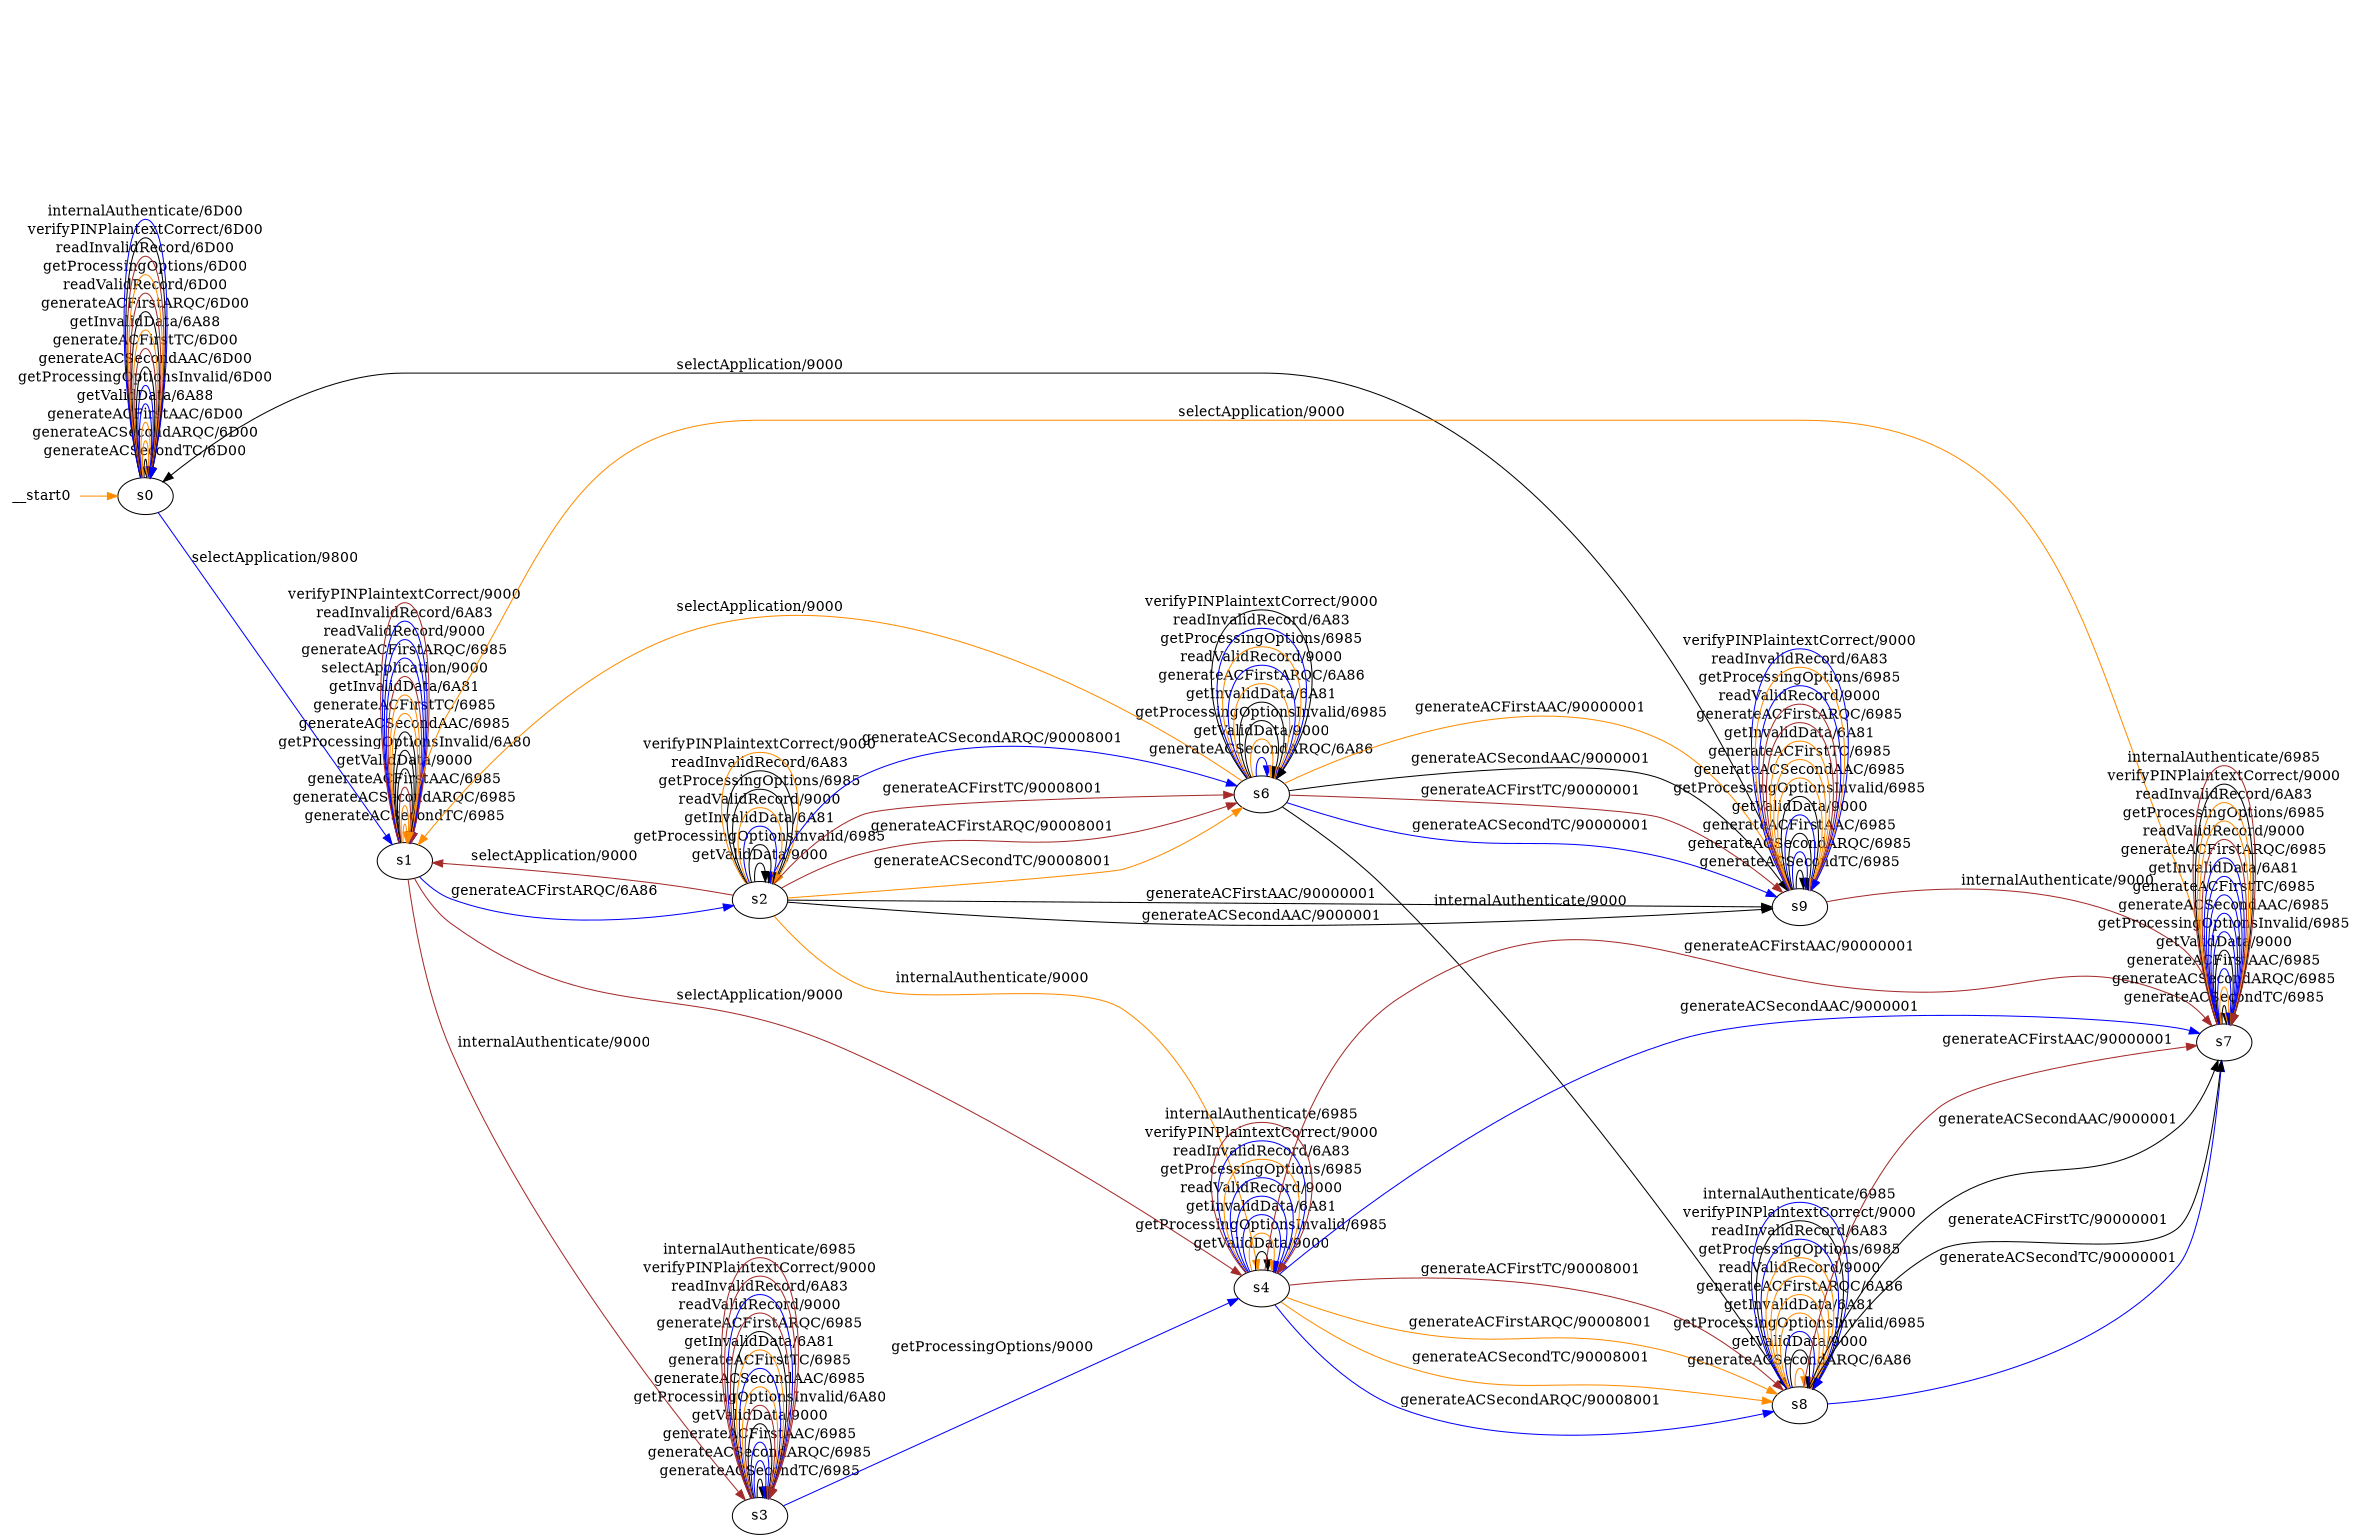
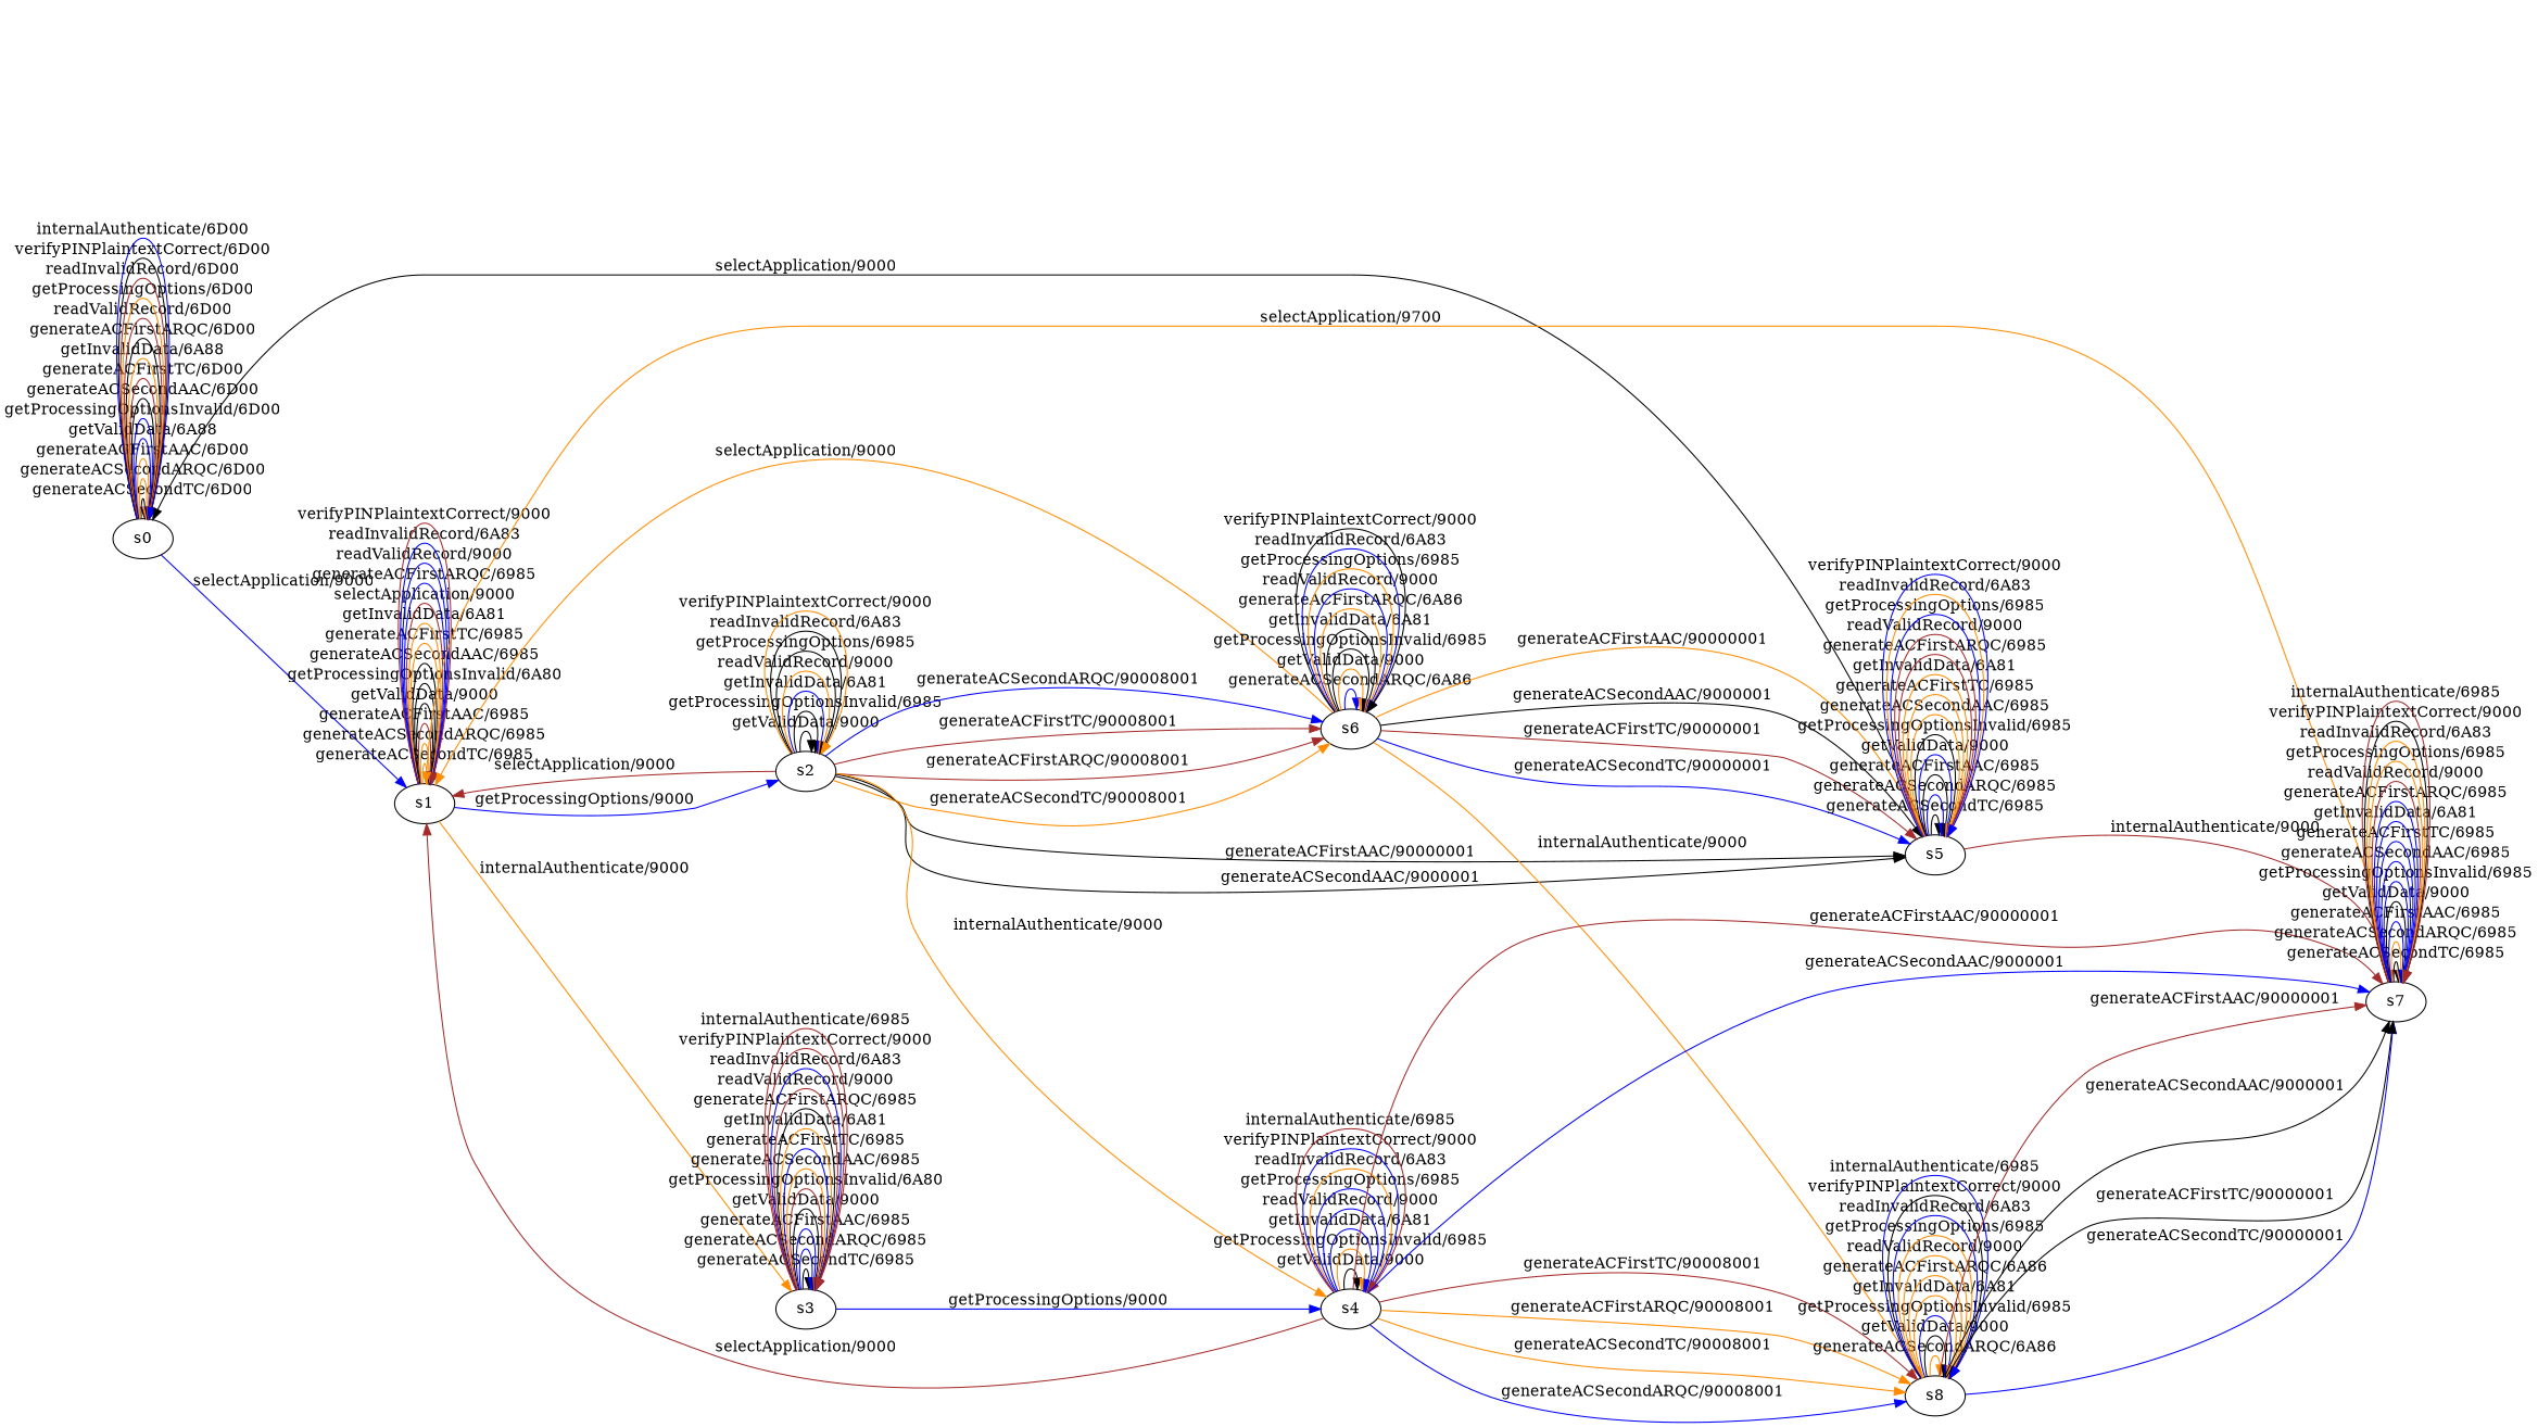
  digraph {
    rankdir=LR
    edge [color=blue]
    n1 [label=s0]
    n2 [label=s1]
    n3 [label=s2]
    n4 [label=s3]
    n5 [label=s6]
-   n6 [label=s9]
+   n6 [label=s5]
    n7 [label=s4]
    n8 [label=s8]
    n9 [label=s7]
-   __start0 [height=0 shape=none width=0]
    n1 -> n1 [color=black label="generateACSecondTC/6D00"]
    n1 -> n1 [color=darkorange label="generateACSecondARQC/6D00"]
    n1 -> n1 [color=darkorange label="generateACFirstAAC/6D00"]
    n1 -> n1 [label="getValidData/6A88"]
    n1 -> n1 [label="getProcessingOptionsInvalid/6D00"]
    n1 -> n1 [color=black label="generateACSecondAAC/6D00"]
    n1 -> n1 [color=brown label="generateACFirstTC/6D00"]
    n1 -> n1 [color=darkorange label="getInvalidData/6A88"]
    n1 -> n1 [color=black label="generateACFirstARQC/6D00"]
    n1 -> n1 [color=brown label="readValidRecord/6D00"]
    n1 -> n1 [color=darkorange label="getProcessingOptions/6D00"]
    n1 -> n1 [color=brown label="readInvalidRecord/6D00"]
    n1 -> n1 [color=black label="verifyPINPlaintextCorrect/6D00"]
    n1 -> n1 [label="internalAuthenticate/6D00"]
-   n1 -> n2 [label="selectApplication/9800"]
+   n1 -> n2 [label="selectApplication/9000"]
    n2 -> n2 [color=darkorange label="generateACSecondTC/6985"]
    n2 -> n2 [color=darkorange label="generateACSecondARQC/6985"]
    n2 -> n2 [color=brown label="generateACFirstAAC/6985"]
    n2 -> n2 [color=black label="getValidData/9000"]
    n2 -> n2 [color=black label="getProcessingOptionsInvalid/6A80"]
    n2 -> n2 [color=black label="generateACSecondAAC/6985"]
    n2 -> n2 [color=darkorange label="generateACFirstTC/6985"]
    n2 -> n2 [color=darkorange label="getInvalidData/6A81"]
    n2 -> n2 [color=brown label="selectApplication/9000"]
    n2 -> n2 [label="generateACFirstARQC/6985"]
    n2 -> n2 [label="readValidRecord/9000"]
    n2 -> n2 [label="readInvalidRecord/6A83"]
    n2 -> n2 [color=brown label="verifyPINPlaintextCorrect/9000"]
-   n2 -> n3 [label="generateACFirstARQC/6A86"]
-   n2 -> n4 [color=brown label="internalAuthenticate/9000"]
+   n2 -> n3 [label="getProcessingOptions/9000"]
+   n2 -> n4 [color=darkorange label="internalAuthenticate/9000"]
    n3 -> n2 [color=brown label="selectApplication/9000"]
    n3 -> n3 [color=black label="getValidData/9000"]
    n3 -> n3 [color=black label="getProcessingOptionsInvalid/6985"]
    n3 -> n3 [label="getInvalidData/6A81"]
    n3 -> n3 [color=darkorange label="readValidRecord/9000"]
    n3 -> n3 [color=black label="getProcessingOptions/6985"]
    n3 -> n3 [color=black label="readInvalidRecord/6A83"]
    n3 -> n3 [color=darkorange label="verifyPINPlaintextCorrect/9000"]
    n3 -> n5 [color=darkorange label="generateACSecondTC/90008001"]
    n3 -> n5 [label="generateACSecondARQC/90008001"]
    n3 -> n5 [color=brown label="generateACFirstTC/90008001"]
    n3 -> n5 [color=brown label="generateACFirstARQC/90008001"]
    n3 -> n6 [color=black label="generateACFirstAAC/90000001"]
    n3 -> n6 [color=black label="generateACSecondAAC/9000001"]
    n3 -> n7 [color=darkorange label="internalAuthenticate/9000"]
    n4 -> n4 [color=black label="generateACSecondTC/6985"]
    n4 -> n4 [label="generateACSecondARQC/6985"]
    n4 -> n4 [label="generateACFirstAAC/6985"]
    n4 -> n4 [color=black label="getValidData/9000"]
    n4 -> n4 [color=brown label="getProcessingOptionsInvalid/6A80"]
    n4 -> n4 [color=darkorange label="generateACSecondAAC/6985"]
    n4 -> n4 [label="generateACFirstTC/6985"]
    n4 -> n4 [color=darkorange label="getInvalidData/6A81"]
    n4 -> n4 [color=black label="generateACFirstARQC/6985"]
    n4 -> n4 [color=brown label="readValidRecord/9000"]
    n4 -> n4 [label="readInvalidRecord/6A83"]
    n4 -> n4 [color=brown label="verifyPINPlaintextCorrect/9000"]
    n4 -> n4 [color=brown label="internalAuthenticate/6985"]
    n4 -> n7 [label="getProcessingOptions/9000"]
    n5 -> n2 [color=darkorange label="selectApplication/9000"]
    n5 -> n5 [label="generateACSecondARQC/6A86"]
    n5 -> n5 [color=darkorange label="getValidData/9000"]
    n5 -> n5 [color=black label="getProcessingOptionsInvalid/6985"]
    n5 -> n5 [color=black label="getInvalidData/6A81"]
    n5 -> n5 [color=darkorange label="generateACFirstARQC/6A86"]
    n5 -> n5 [label="readValidRecord/9000"]
    n5 -> n5 [color=darkorange label="getProcessingOptions/6985"]
    n5 -> n5 [label="readInvalidRecord/6A83"]
    n5 -> n5 [color=black label="verifyPINPlaintextCorrect/9000"]
    n5 -> n6 [label="generateACSecondTC/90000001"]
    n5 -> n6 [color=darkorange label="generateACFirstAAC/90000001"]
    n5 -> n6 [color=black label="generateACSecondAAC/9000001"]
    n5 -> n6 [color=brown label="generateACFirstTC/90000001"]
-   n5 -> n8 [color=black label="internalAuthenticate/9000"]
+   n5 -> n8 [color=darkorange label="internalAuthenticate/9000"]
    n6 -> n1 [color=black label="selectApplication/9000"]
    n6 -> n6 [color=black label="generateACSecondTC/6985"]
    n6 -> n6 [label="generateACSecondARQC/6985"]
    n6 -> n6 [color=black label="generateACFirstAAC/6985"]
    n6 -> n6 [label="getValidData/9000"]
    n6 -> n6 [color=black label="getProcessingOptionsInvalid/6985"]
    n6 -> n6 [color=darkorange label="generateACSecondAAC/6985"]
    n6 -> n6 [color=darkorange label="generateACFirstTC/6985"]
    n6 -> n6 [color=darkorange label="getInvalidData/6A81"]
    n6 -> n6 [color=brown label="generateACFirstARQC/6985"]
    n6 -> n6 [color=brown label="readValidRecord/9000"]
    n6 -> n6 [label="getProcessingOptions/6985"]
    n6 -> n6 [color=darkorange label="readInvalidRecord/6A83"]
    n6 -> n6 [label="verifyPINPlaintextCorrect/9000"]
    n6 -> n9 [color=brown label="internalAuthenticate/9000"]
-   n2 -> n7 [color=brown label="selectApplication/9000"]
+   n7 -> n2 [color=brown label="selectApplication/9000"]
    n7 -> n7 [color=black label="getValidData/9000"]
    n7 -> n7 [color=darkorange label="getProcessingOptionsInvalid/6985"]
    n7 -> n7 [label="getInvalidData/6A81"]
    n7 -> n7 [label="readValidRecord/9000"]
    n7 -> n7 [label="getProcessingOptions/6985"]
    n7 -> n7 [color=darkorange label="readInvalidRecord/6A83"]
    n7 -> n7 [label="verifyPINPlaintextCorrect/9000"]
    n7 -> n7 [color=brown label="internalAuthenticate/6985"]
    n7 -> n8 [color=darkorange label="generateACSecondTC/90008001"]
    n7 -> n8 [label="generateACSecondARQC/90008001"]
    n7 -> n8 [color=brown label="generateACFirstTC/90008001"]
    n7 -> n8 [color=darkorange label="generateACFirstARQC/90008001"]
    n7 -> n9 [color=brown label="generateACFirstAAC/90000001"]
    n7 -> n9 [label="generateACSecondAAC/9000001"]
    n8 -> n8 [color=darkorange label="generateACSecondARQC/6A86"]
    n8 -> n8 [color=black label="getValidData/9000"]
    n8 -> n8 [label="getProcessingOptionsInvalid/6985"]
    n8 -> n8 [color=darkorange label="getInvalidData/6A81"]
    n8 -> n8 [color=darkorange label="generateACFirstARQC/6A86"]
    n8 -> n8 [color=darkorange label="readValidRecord/9000"]
    n8 -> n8 [color=darkorange label="getProcessingOptions/6985"]
    n8 -> n8 [label="readInvalidRecord/6A83"]
    n8 -> n8 [color=black label="verifyPINPlaintextCorrect/9000"]
    n8 -> n8 [label="internalAuthenticate/6985"]
    n8 -> n9 [label="generateACSecondTC/90000001"]
    n8 -> n9 [color=brown label="generateACFirstAAC/90000001"]
    n8 -> n9 [color=black label="generateACSecondAAC/9000001"]
    n8 -> n9 [color=black label="generateACFirstTC/90000001"]
-   n9 -> n2 [color=darkorange label="selectApplication/9000"]
+   n9 -> n2 [color=darkorange label="selectApplication/9700"]
    n9 -> n9 [color=black label="generateACSecondTC/6985"]
    n9 -> n9 [color=darkorange label="generateACSecondARQC/6985"]
    n9 -> n9 [label="generateACFirstAAC/6985"]
    n9 -> n9 [color=black label="getValidData/9000"]
    n9 -> n9 [label="getProcessingOptionsInvalid/6985"]
    n9 -> n9 [label="generateACSecondAAC/6985"]
    n9 -> n9 [label="generateACFirstTC/6985"]
    n9 -> n9 [label="getInvalidData/6A81"]
    n9 -> n9 [label="generateACFirstARQC/6985"]
    n9 -> n9 [color=brown label="readValidRecord/9000"]
    n9 -> n9 [color=darkorange label="getProcessingOptions/6985"]
    n9 -> n9 [color=darkorange label="readInvalidRecord/6A83"]
    n9 -> n9 [color=black label="verifyPINPlaintextCorrect/9000"]
    n9 -> n9 [color=brown label="internalAuthenticate/6985"]
-   __start0 -> n1 [color=darkorange]
  }
